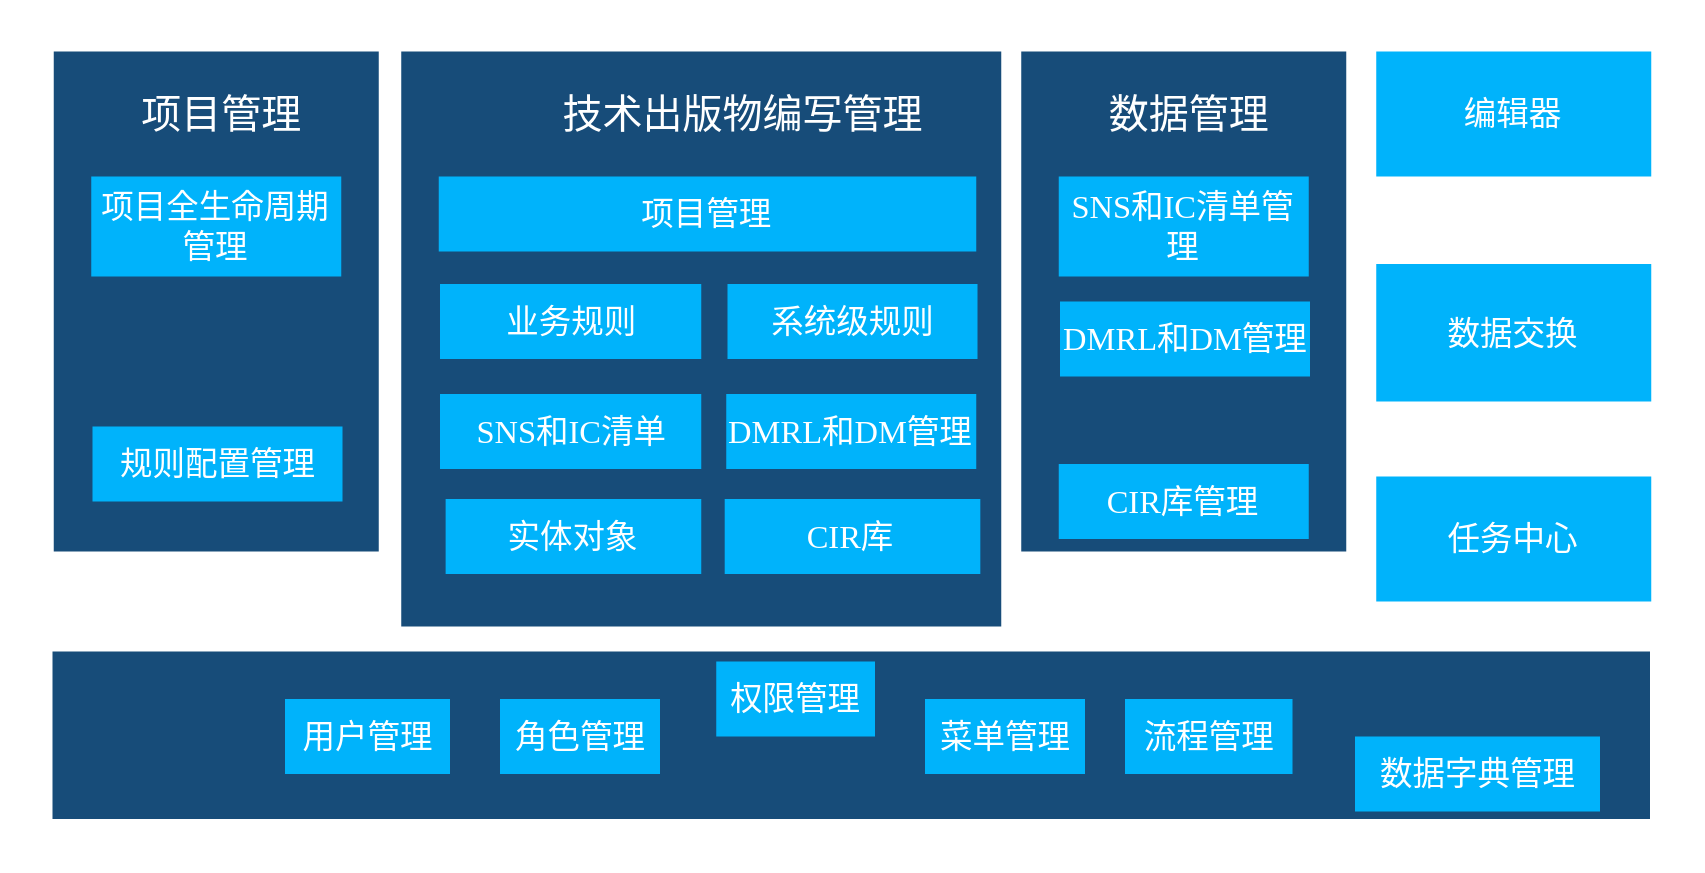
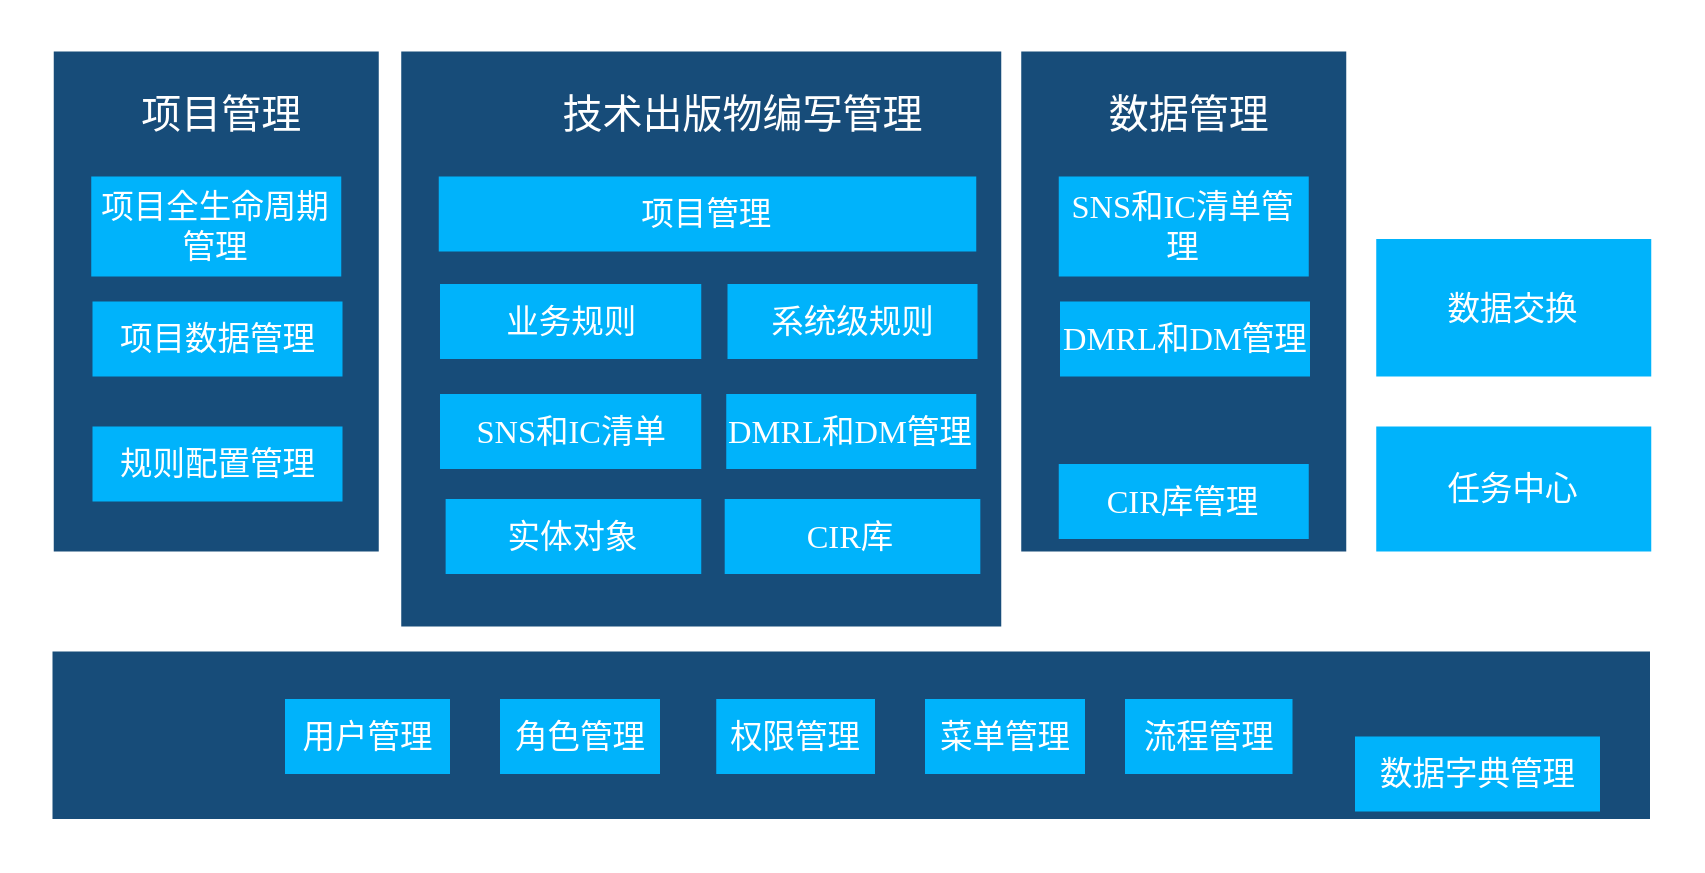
  <mxCell id="0" />
  <mxCell id="1" parent="0" />
  <mxCell id="2" value="" style="rounded=0;whiteSpace=wrap;html=1;fillColor=light-dark(#174c79, #6894c8);strokeColor=none;fontFamily=Times New Roman;" vertex="1" parent="1"><mxGeometry x="21" y="20" width="130" height="200" as="geometry" /></mxCell>
  <mxCell id="3" value="&lt;font style=&quot;color: rgb(255, 255, 255); font-size: 13px;&quot;&gt;项目全生命周期管理&lt;/font&gt;" style="rounded=0;whiteSpace=wrap;html=1;fillColor=light-dark(#00b3fb, #1e4a76);strokeColor=none;fontFamily=Times New Roman;" vertex="1" parent="1"><mxGeometry x="36" y="70" width="100" height="40" as="geometry" /></mxCell>
  <mxCell id="4" value="项目管理" style="text;html=1;align=center;verticalAlign=middle;whiteSpace=wrap;rounded=0;fontColor=light-dark(#ffffff, #ededed);fontSize=16;fontFamily=Times New Roman;" vertex="1" parent="1"><mxGeometry x="51" y="30" width="75" height="30" as="geometry" /></mxCell>
+ <mxCell id="5" value="&lt;font color=&quot;#ffffff&quot;&gt;&lt;span style=&quot;font-size: 13px;&quot;&gt;项目数据管理&lt;/span&gt;&lt;/font&gt;" style="rounded=0;whiteSpace=wrap;html=1;fillColor=light-dark(#00b3fb, #1e4a76);strokeColor=none;fontFamily=Times New Roman;" vertex="1" parent="1"><mxGeometry x="36.5" y="120" width="100" height="30" as="geometry" /></mxCell>
  <mxCell id="6" value="&lt;font color=&quot;#ffffff&quot;&gt;&lt;span style=&quot;font-size: 13px;&quot;&gt;规则配置管理&lt;/span&gt;&lt;/font&gt;" style="rounded=0;whiteSpace=wrap;html=1;fillColor=light-dark(#00b3fb, #1e4a76);strokeColor=none;fontFamily=Times New Roman;" vertex="1" parent="1"><mxGeometry x="36.5" y="170" width="100" height="30" as="geometry" /></mxCell>
  <mxCell id="7" value="" style="rounded=0;whiteSpace=wrap;html=1;fillColor=light-dark(#174c79, #6894c8);strokeColor=none;fontFamily=Times New Roman;" vertex="1" parent="1"><mxGeometry x="160" y="20" width="240" height="230" as="geometry" /></mxCell>
  <mxCell id="8" value="&lt;font color=&quot;#ffffff&quot;&gt;&lt;span style=&quot;font-size: 13px;&quot;&gt;项目管理&lt;/span&gt;&lt;/font&gt;" style="rounded=0;whiteSpace=wrap;html=1;fillColor=light-dark(#00b3fb, #1e4a76);strokeColor=none;fontFamily=Times New Roman;" vertex="1" parent="1"><mxGeometry x="175" y="70" width="215" height="30" as="geometry" /></mxCell>
  <mxCell id="9" value="&lt;p class=&quot;MsoNormal&quot;&gt;&lt;span style=&quot;&quot;&gt;&lt;font&gt;技术出版物编写管理&lt;/font&gt;&lt;/span&gt;&lt;/p&gt;" style="text;html=1;align=center;verticalAlign=middle;whiteSpace=wrap;rounded=0;fontColor=light-dark(#ffffff, #ededed);fontSize=16;fontFamily=Times New Roman;" vertex="1" parent="1"><mxGeometry x="222.5" y="30" width="147.5" height="30" as="geometry" /></mxCell>
  <mxCell id="10" value="&lt;font color=&quot;#ffffff&quot;&gt;&lt;span style=&quot;font-size: 13px;&quot;&gt;业务规则&lt;/span&gt;&lt;/font&gt;" style="rounded=0;whiteSpace=wrap;html=1;fillColor=light-dark(#00b3fb, #1e4a76);strokeColor=none;fontFamily=Times New Roman;" vertex="1" parent="1"><mxGeometry x="175.5" y="113" width="104.5" height="30" as="geometry" /></mxCell>
  <mxCell id="11" value="&lt;font color=&quot;#ffffff&quot;&gt;&lt;span style=&quot;font-size: 13px;&quot;&gt;SNS和IC清单&lt;/span&gt;&lt;/font&gt;" style="rounded=0;whiteSpace=wrap;html=1;fillColor=light-dark(#00b3fb, #1e4a76);strokeColor=none;fontFamily=Times New Roman;" vertex="1" parent="1"><mxGeometry x="175.5" y="157" width="104.5" height="30" as="geometry" /></mxCell>
  <mxCell id="12" value="&lt;font color=&quot;#ffffff&quot;&gt;&lt;span style=&quot;font-size: 13px;&quot;&gt;系统级规则&lt;/span&gt;&lt;/font&gt;" style="rounded=0;whiteSpace=wrap;html=1;fillColor=light-dark(#00b3fb, #1e4a76);strokeColor=none;fontFamily=Times New Roman;" vertex="1" parent="1"><mxGeometry x="290.5" y="113" width="100" height="30" as="geometry" /></mxCell>
  <mxCell id="13" value="&lt;font color=&quot;#ffffff&quot;&gt;&lt;span style=&quot;font-size: 13px;&quot;&gt;DMRL和DM管理&lt;/span&gt;&lt;/font&gt;" style="rounded=0;whiteSpace=wrap;html=1;fillColor=light-dark(#00b3fb, #1e4a76);strokeColor=none;fontFamily=Times New Roman;" vertex="1" parent="1"><mxGeometry x="290" y="157" width="100" height="30" as="geometry" /></mxCell>
  <mxCell id="14" value="" style="rounded=0;whiteSpace=wrap;html=1;fillColor=light-dark(#174c79, #6894c8);strokeColor=none;fontFamily=Times New Roman;" vertex="1" parent="1"><mxGeometry x="408" y="20" width="130" height="200" as="geometry" /></mxCell>
  <mxCell id="15" value="&lt;font color=&quot;#ffffff&quot;&gt;&lt;span style=&quot;font-size: 13px;&quot;&gt;SNS和IC清单管理&lt;/span&gt;&lt;/font&gt;" style="rounded=0;whiteSpace=wrap;html=1;fillColor=light-dark(#00b3fb, #1e4a76);strokeColor=none;fontFamily=Times New Roman;" vertex="1" parent="1"><mxGeometry x="423" y="70" width="100" height="40" as="geometry" /></mxCell>
  <mxCell id="16" value="数据管理" style="text;html=1;align=center;verticalAlign=middle;whiteSpace=wrap;rounded=0;fontColor=light-dark(#ffffff, #ededed);fontSize=16;fontFamily=Times New Roman;" vertex="1" parent="1"><mxGeometry x="438" y="30" width="75" height="30" as="geometry" /></mxCell>
  <mxCell id="17" value="&lt;font color=&quot;#ffffff&quot;&gt;&lt;span style=&quot;font-size: 13px;&quot;&gt;DMRL和DM管理&lt;/span&gt;&lt;/font&gt;" style="rounded=0;whiteSpace=wrap;html=1;fillColor=light-dark(#00b3fb, #1e4a76);strokeColor=none;fontFamily=Times New Roman;" vertex="1" parent="1"><mxGeometry x="423.5" y="120" width="100" height="30" as="geometry" /></mxCell>
  <mxCell id="18" value="&lt;font color=&quot;#ffffff&quot;&gt;&lt;span style=&quot;font-size: 13px;&quot;&gt;CIR库管理&lt;/span&gt;&lt;/font&gt;" style="rounded=0;whiteSpace=wrap;html=1;fillColor=light-dark(#00b3fb, #1e4a76);strokeColor=none;fontFamily=Times New Roman;" vertex="1" parent="1"><mxGeometry x="423" y="185" width="100" height="30" as="geometry" /></mxCell>
  <mxCell id="19" value="" style="rounded=0;whiteSpace=wrap;html=1;fillColor=light-dark(#174c79, #6894c8);strokeColor=none;fontFamily=Times New Roman;" vertex="1" parent="1"><mxGeometry x="20.5" y="260" width="639" height="67" as="geometry" /></mxCell>
  <mxCell id="20" value="&lt;font color=&quot;#ffffff&quot;&gt;&lt;span style=&quot;font-size: 13px;&quot;&gt;用户管理&lt;/span&gt;&lt;/font&gt;" style="rounded=0;whiteSpace=wrap;html=1;fillColor=light-dark(#00b3fb, #1e4a76);strokeColor=none;fontFamily=Times New Roman;" vertex="1" parent="1"><mxGeometry x="113.5" y="279" width="66" height="30" as="geometry" /></mxCell>
  <mxCell id="21" value="&lt;font color=&quot;#ffffff&quot;&gt;&lt;span style=&quot;font-size: 13px;&quot;&gt;角色管理&lt;/span&gt;&lt;/font&gt;" style="rounded=0;whiteSpace=wrap;html=1;fillColor=light-dark(#00b3fb, #1e4a76);strokeColor=none;fontFamily=Times New Roman;" vertex="1" parent="1"><mxGeometry x="199.5" y="279" width="64" height="30" as="geometry" /></mxCell>
- <mxCell id="22" value="&lt;font color=&quot;#ffffff&quot;&gt;&lt;span style=&quot;font-size: 13px;&quot;&gt;权限管理&lt;/span&gt;&lt;/font&gt;" style="rounded=0;whiteSpace=wrap;html=1;fillColor=light-dark(#00b3fb, #1e4a76);strokeColor=none;fontFamily=Times New Roman;" vertex="1" parent="1"><mxGeometry x="286" y="264" width="63.5" height="30" as="geometry" /></mxCell>
+ <mxCell id="22" value="&lt;font color=&quot;#ffffff&quot;&gt;&lt;span style=&quot;font-size: 13px;&quot;&gt;权限管理&lt;/span&gt;&lt;/font&gt;" style="rounded=0;whiteSpace=wrap;html=1;fillColor=light-dark(#00b3fb, #1e4a76);strokeColor=none;fontFamily=Times New Roman;" vertex="1" parent="1"><mxGeometry x="286" y="279" width="63.5" height="30" as="geometry" /></mxCell>
  <mxCell id="23" value="&lt;font color=&quot;#ffffff&quot;&gt;&lt;span style=&quot;font-size: 13px;&quot;&gt;菜单管理&lt;/span&gt;&lt;/font&gt;" style="rounded=0;whiteSpace=wrap;html=1;fillColor=light-dark(#00b3fb, #1e4a76);strokeColor=none;fontFamily=Times New Roman;" vertex="1" parent="1"><mxGeometry x="369.5" y="279" width="64" height="30" as="geometry" /></mxCell>
  <mxCell id="24" value="&lt;font color=&quot;#ffffff&quot;&gt;&lt;span style=&quot;font-size: 13px;&quot;&gt;流程管理&lt;/span&gt;&lt;/font&gt;" style="rounded=0;whiteSpace=wrap;html=1;fillColor=light-dark(#00b3fb, #1e4a76);strokeColor=none;fontFamily=Times New Roman;" vertex="1" parent="1"><mxGeometry x="449.5" y="279" width="67" height="30" as="geometry" /></mxCell>
  <mxCell id="25" value="&lt;font color=&quot;#ffffff&quot;&gt;&lt;span style=&quot;font-size: 13px;&quot;&gt;数据字典管理&lt;/span&gt;&lt;/font&gt;" style="rounded=0;whiteSpace=wrap;html=1;fillColor=light-dark(#00b3fb, #1e4a76);strokeColor=none;fontFamily=Times New Roman;" vertex="1" parent="1"><mxGeometry x="541.5" y="294" width="98" height="30" as="geometry" /></mxCell>
- <mxCell id="26" value="&lt;font color=&quot;#ffffff&quot;&gt;&lt;span style=&quot;font-size: 13px;&quot;&gt;编辑器&lt;/span&gt;&lt;/font&gt;" style="rounded=0;whiteSpace=wrap;html=1;fillColor=light-dark(#00b3fb, #1e4a76);strokeColor=none;fontFamily=Times New Roman;" vertex="1" parent="1"><mxGeometry x="550" y="20" width="110" height="50" as="geometry" /></mxCell>
- <mxCell id="27" value="&lt;font color=&quot;#ffffff&quot;&gt;&lt;span style=&quot;font-size: 13px;&quot;&gt;数据交换&lt;/span&gt;&lt;/font&gt;" style="rounded=0;whiteSpace=wrap;html=1;fillColor=light-dark(#00b3fb, #1e4a76);strokeColor=none;fontFamily=Times New Roman;" vertex="1" parent="1"><mxGeometry x="550" y="105" width="110" height="55" as="geometry" /></mxCell>
- <mxCell id="28" value="&lt;font color=&quot;#ffffff&quot;&gt;&lt;span style=&quot;font-size: 13px;&quot;&gt;任务中心&lt;/span&gt;&lt;/font&gt;" style="rounded=0;whiteSpace=wrap;html=1;fillColor=light-dark(#00b3fb, #1e4a76);strokeColor=none;fontFamily=Times New Roman;" vertex="1" parent="1"><mxGeometry x="550" y="190" width="110" height="50" as="geometry" /></mxCell>
+ <mxCell id="27" value="&lt;font color=&quot;#ffffff&quot;&gt;&lt;span style=&quot;font-size: 13px;&quot;&gt;数据交换&lt;/span&gt;&lt;/font&gt;" style="rounded=0;whiteSpace=wrap;html=1;fillColor=light-dark(#00b3fb, #1e4a76);strokeColor=none;fontFamily=Times New Roman;" vertex="1" parent="1"><mxGeometry x="550" y="95" width="110" height="55" as="geometry" /></mxCell>
+ <mxCell id="28" value="&lt;font color=&quot;#ffffff&quot;&gt;&lt;span style=&quot;font-size: 13px;&quot;&gt;任务中心&lt;/span&gt;&lt;/font&gt;" style="rounded=0;whiteSpace=wrap;html=1;fillColor=light-dark(#00b3fb, #1e4a76);strokeColor=none;fontFamily=Times New Roman;" vertex="1" parent="1"><mxGeometry x="550" y="170" width="110" height="50" as="geometry" /></mxCell>
  <mxCell id="29" value="&lt;font color=&quot;#ffffff&quot;&gt;&lt;span style=&quot;font-size: 13px;&quot;&gt;实体对象&lt;/span&gt;&lt;/font&gt;" style="rounded=0;whiteSpace=wrap;html=1;fillColor=light-dark(#00b3fb, #1e4a76);strokeColor=none;fontFamily=Times New Roman;" vertex="1" parent="1"><mxGeometry x="177.75" y="199" width="102.25" height="30" as="geometry" /></mxCell>
  <mxCell id="30" value="&lt;font color=&quot;#ffffff&quot;&gt;&lt;span style=&quot;font-size: 13px;&quot;&gt;CIR库&lt;/span&gt;&lt;/font&gt;" style="rounded=0;whiteSpace=wrap;html=1;fillColor=light-dark(#00b3fb, #1e4a76);strokeColor=none;fontFamily=Times New Roman;" vertex="1" parent="1"><mxGeometry x="289.38" y="199" width="102.25" height="30" as="geometry" /></mxCell>
